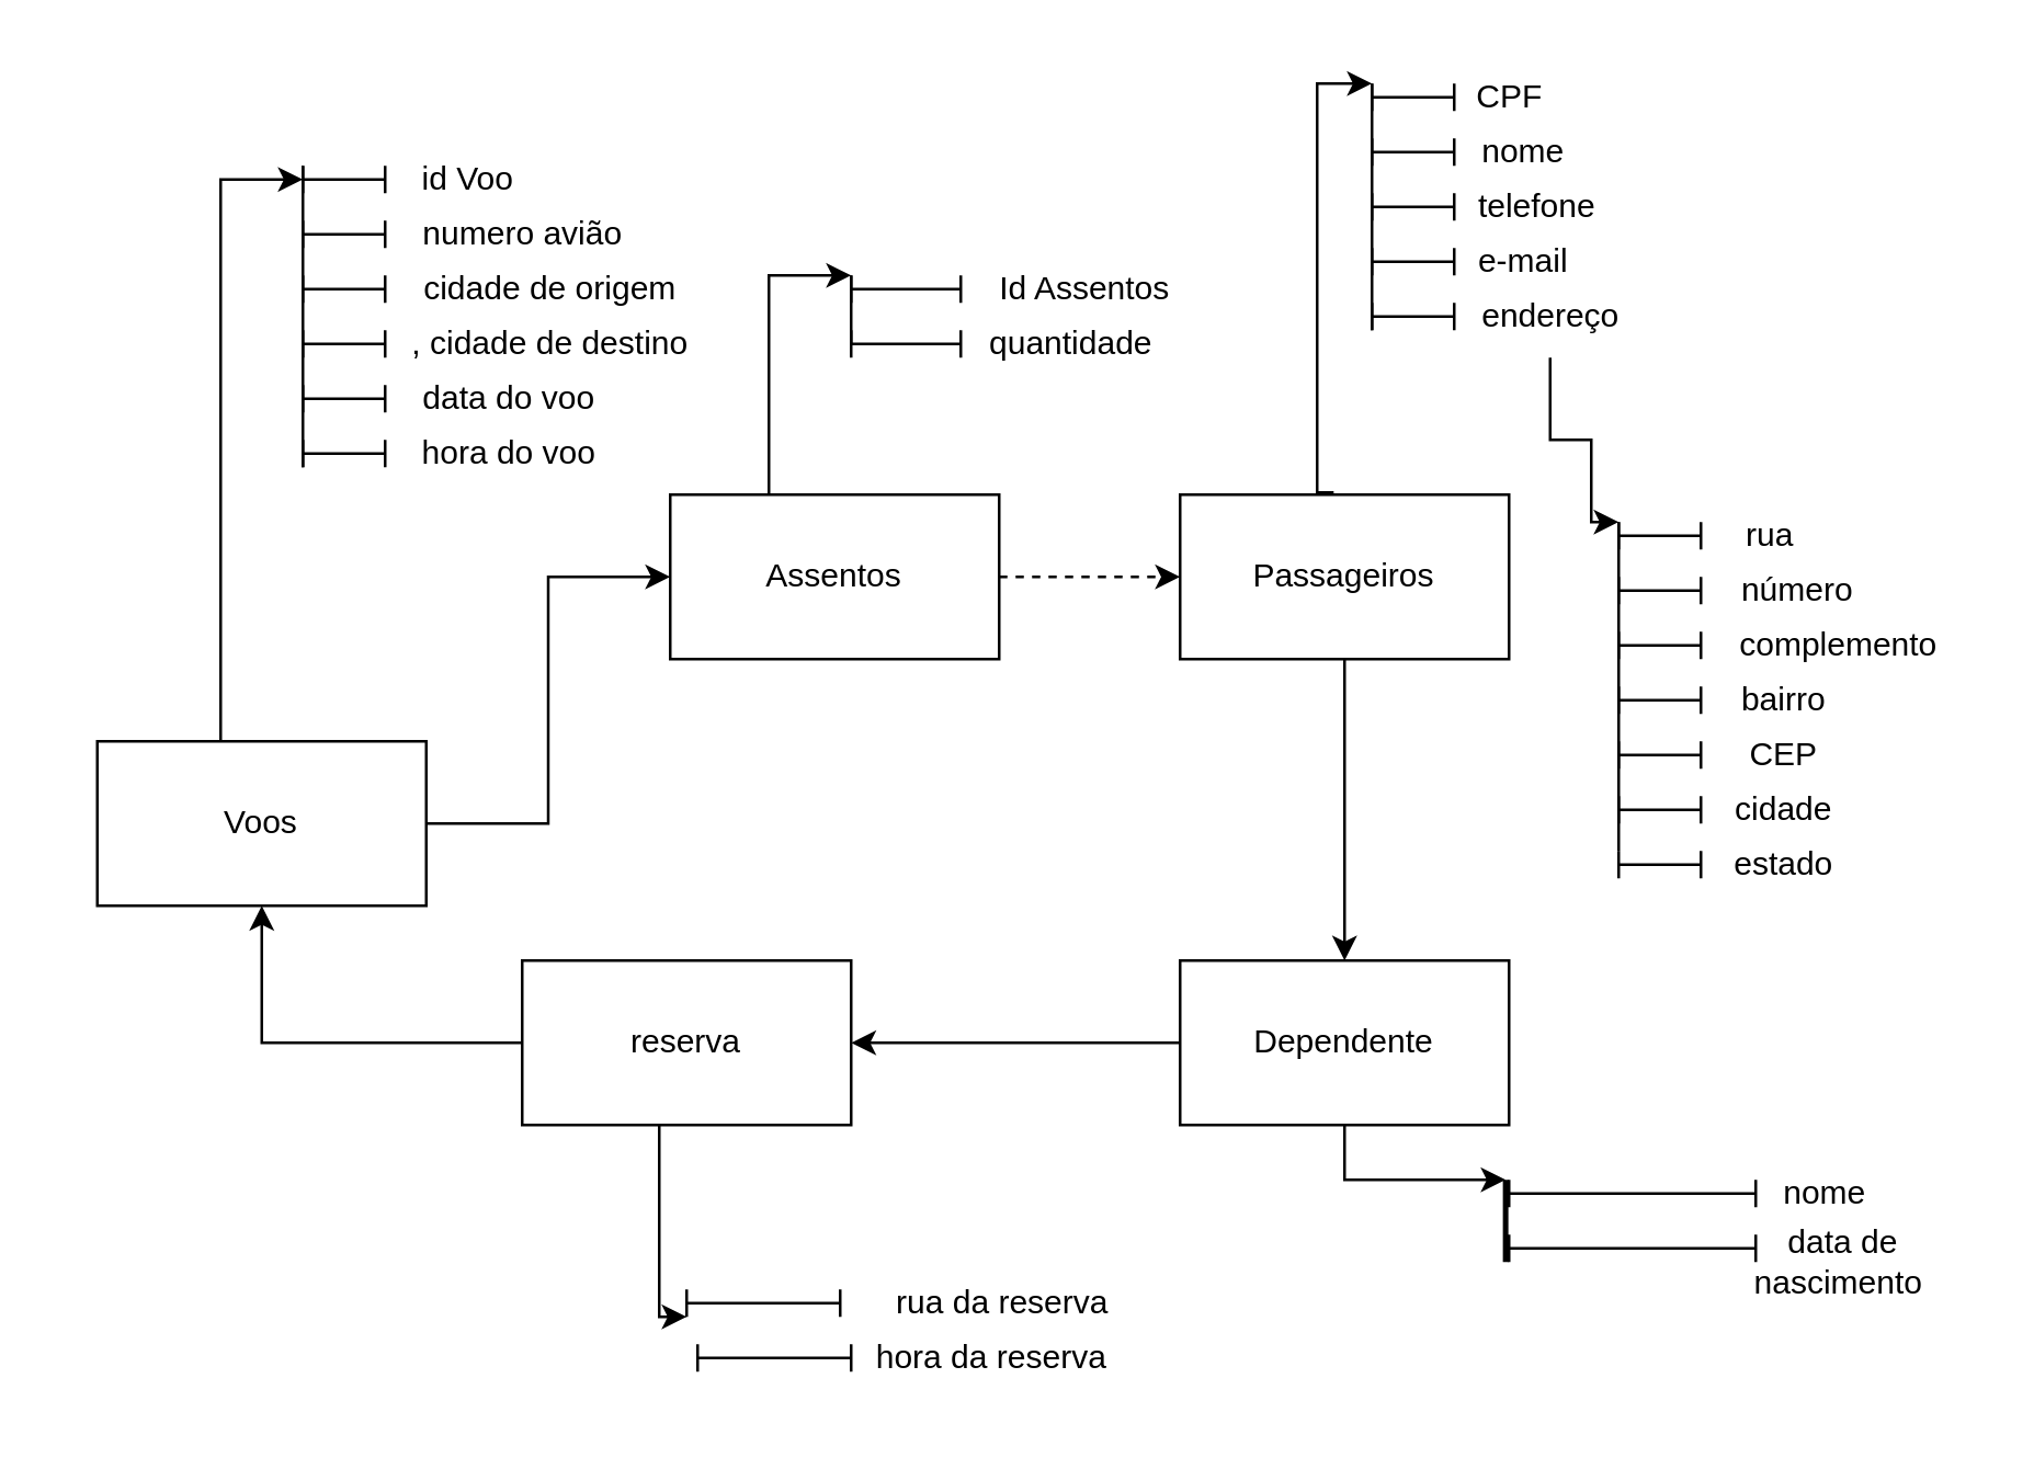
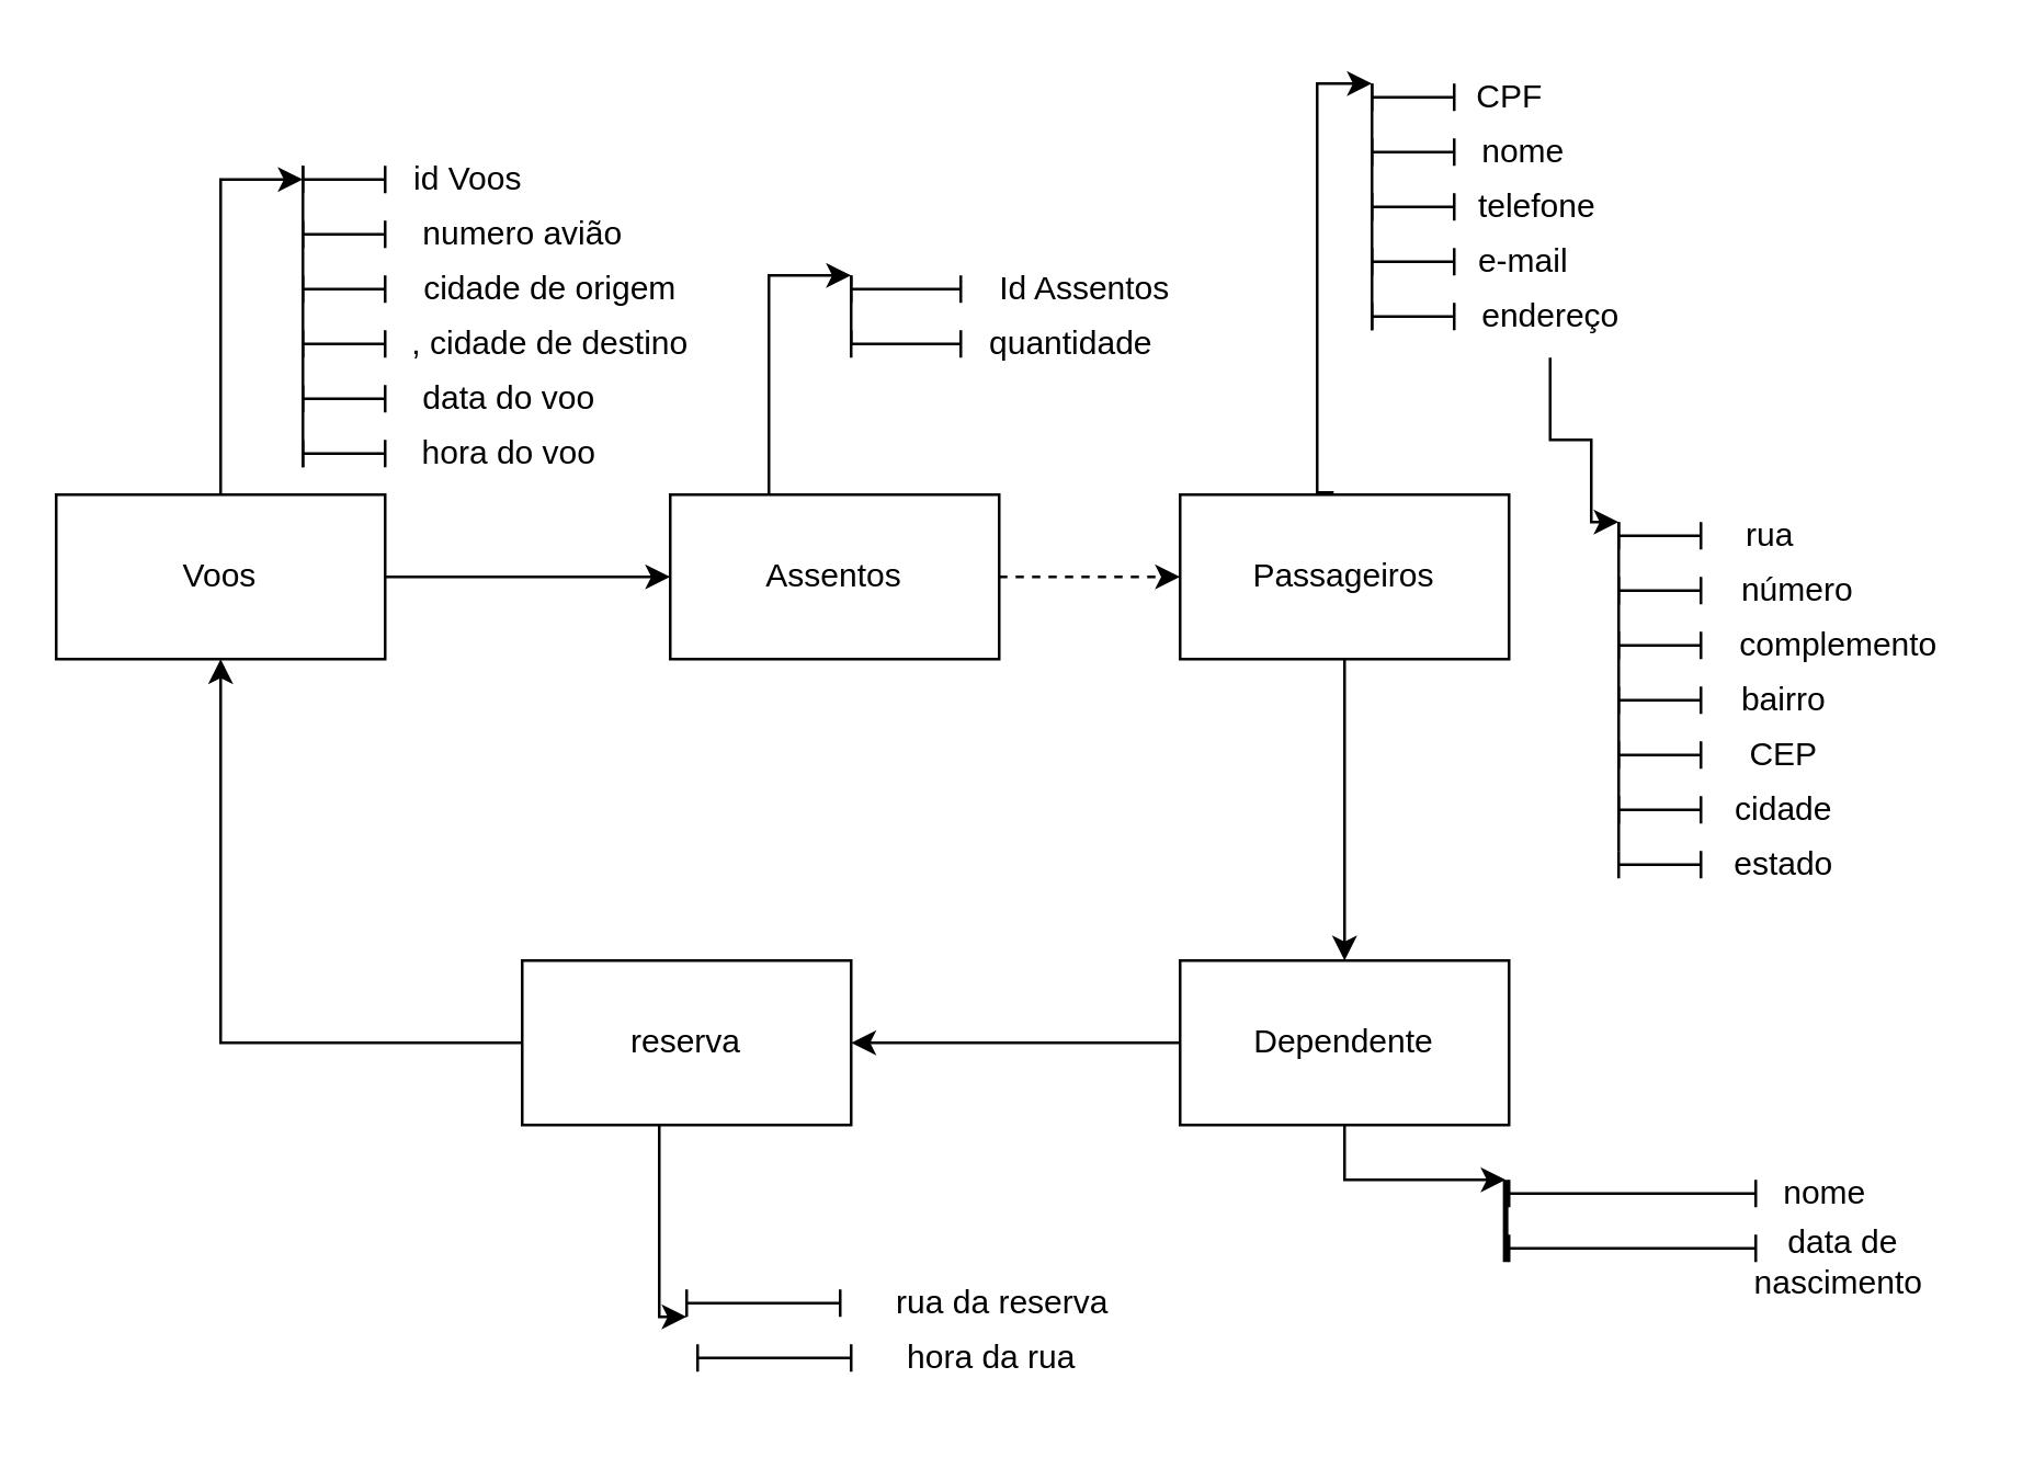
  <mxCell id="0" />
  <mxCell id="1" parent="0" />
  <mxCell id="2" style="edgeStyle=orthogonalEdgeStyle;rounded=0;orthogonalLoop=1;jettySize=auto;html=1;exitX=0.5;exitY=0;exitDx=0;exitDy=0;entryX=0;entryY=0.5;entryDx=0;entryDy=0;entryPerimeter=0;" edge="1" parent="1" source="4" target="12"><mxGeometry relative="1" as="geometry"><mxPoint x="80" y="60" as="targetPoint" /><Array as="points"><mxPoint x="80" y="65" /></Array></mxGeometry></mxCell>
  <mxCell id="3" style="edgeStyle=orthogonalEdgeStyle;rounded=0;orthogonalLoop=1;jettySize=auto;html=1;entryX=0;entryY=0.5;entryDx=0;entryDy=0;" edge="1" parent="1" source="4" target="26"><mxGeometry relative="1" as="geometry" /></mxCell>
- <mxCell id="4" value="Voos" style="rounded=0;whiteSpace=wrap;html=1;" vertex="1" parent="1"><mxGeometry x="35" y="270" width="120" height="60" as="geometry" /></mxCell>
+ <mxCell id="4" value="Voos" style="rounded=0;whiteSpace=wrap;html=1;" vertex="1" parent="1"><mxGeometry x="20" y="180" width="120" height="60" as="geometry" /></mxCell>
  <mxCell id="5" style="edgeStyle=orthogonalEdgeStyle;rounded=0;orthogonalLoop=1;jettySize=auto;html=1;" edge="1" parent="1" source="7"><mxGeometry relative="1" as="geometry"><mxPoint x="490" y="350" as="targetPoint" /></mxGeometry></mxCell>
  <mxCell id="6" style="edgeStyle=orthogonalEdgeStyle;rounded=0;orthogonalLoop=1;jettySize=auto;html=1;exitX=0.467;exitY=-0.013;exitDx=0;exitDy=0;exitPerimeter=0;entryX=0;entryY=0;entryDx=0;entryDy=0;entryPerimeter=0;" edge="1" parent="1" source="7" target="34"><mxGeometry relative="1" as="geometry"><mxPoint x="490" y="30" as="targetPoint" /><mxPoint x="610.029" y="150" as="sourcePoint" /><Array as="points"><mxPoint x="480" y="179" /><mxPoint x="480" y="30" /></Array></mxGeometry></mxCell>
  <mxCell id="7" value="Passageiros" style="rounded=0;whiteSpace=wrap;html=1;" vertex="1" parent="1"><mxGeometry x="430" y="180" width="120" height="60" as="geometry" /></mxCell>
  <mxCell id="8" style="edgeStyle=orthogonalEdgeStyle;rounded=0;orthogonalLoop=1;jettySize=auto;html=1;" edge="1" parent="1" source="10" target="59"><mxGeometry relative="1" as="geometry"><mxPoint x="600" y="380" as="targetPoint" /></mxGeometry></mxCell>
  <mxCell id="9" style="edgeStyle=orthogonalEdgeStyle;rounded=0;orthogonalLoop=1;jettySize=auto;html=1;" edge="1" parent="1" source="10"><mxGeometry relative="1" as="geometry"><mxPoint x="310" y="380" as="targetPoint" /></mxGeometry></mxCell>
  <mxCell id="10" value="Dependente" style="rounded=0;whiteSpace=wrap;html=1;" vertex="1" parent="1"><mxGeometry x="430" y="350" width="120" height="60" as="geometry" /></mxCell>
  <mxCell id="11" value="" style="endArrow=none;html=1;rounded=0;" edge="1" parent="1"><mxGeometry width="50" height="50" relative="1" as="geometry"><mxPoint x="110" y="140" as="sourcePoint" /><mxPoint x="110" y="60" as="targetPoint" /><Array as="points"><mxPoint x="110" y="170" /><mxPoint x="110" y="140" /></Array></mxGeometry></mxCell>
  <mxCell id="12" value="" style="shape=crossbar;whiteSpace=wrap;html=1;rounded=1;" vertex="1" parent="1"><mxGeometry x="110" y="60" width="30" height="10" as="geometry" /></mxCell>
- <mxCell id="13" value="id Voo" style="text;html=1;align=center;verticalAlign=middle;resizable=0;points=[];autosize=1;strokeColor=none;fillColor=none;" vertex="1" parent="1"><mxGeometry x="140" y="50" width="60" height="30" as="geometry" /></mxCell>
+ <mxCell id="13" value="id Voos" style="text;html=1;align=center;verticalAlign=middle;resizable=0;points=[];autosize=1;strokeColor=none;fillColor=none;" vertex="1" parent="1"><mxGeometry x="140" y="50" width="60" height="30" as="geometry" /></mxCell>
  <mxCell id="14" value="numero avião" style="text;html=1;align=center;verticalAlign=middle;resizable=0;points=[];autosize=1;strokeColor=none;fillColor=none;" vertex="1" parent="1"><mxGeometry x="140" y="70" width="100" height="30" as="geometry" /></mxCell>
  <mxCell id="15" value="" style="shape=crossbar;whiteSpace=wrap;html=1;rounded=1;" vertex="1" parent="1"><mxGeometry x="110" y="80" width="30" height="10" as="geometry" /></mxCell>
  <mxCell id="16" value="cidade de origem" style="text;html=1;align=center;verticalAlign=middle;resizable=0;points=[];autosize=1;strokeColor=none;fillColor=none;" vertex="1" parent="1"><mxGeometry x="140" y="90" width="120" height="30" as="geometry" /></mxCell>
  <mxCell id="17" value="" style="shape=crossbar;whiteSpace=wrap;html=1;rounded=1;" vertex="1" parent="1"><mxGeometry x="110" y="100" width="30" height="10" as="geometry" /></mxCell>
  <mxCell id="18" value="" style="shape=crossbar;whiteSpace=wrap;html=1;rounded=1;" vertex="1" parent="1"><mxGeometry x="110" y="120" width="30" height="10" as="geometry" /></mxCell>
  <mxCell id="19" value=", cidade de destino" style="text;html=1;align=center;verticalAlign=middle;resizable=0;points=[];autosize=1;strokeColor=none;fillColor=none;" vertex="1" parent="1"><mxGeometry x="140" y="110" width="120" height="30" as="geometry" /></mxCell>
  <mxCell id="20" value="" style="shape=crossbar;whiteSpace=wrap;html=1;rounded=1;" vertex="1" parent="1"><mxGeometry x="110" y="140" width="30" height="10" as="geometry" /></mxCell>
  <mxCell id="21" value="data do voo " style="text;html=1;align=center;verticalAlign=middle;resizable=0;points=[];autosize=1;strokeColor=none;fillColor=none;" vertex="1" parent="1"><mxGeometry x="140" y="130" width="90" height="30" as="geometry" /></mxCell>
  <mxCell id="22" value="" style="shape=crossbar;whiteSpace=wrap;html=1;rounded=1;" vertex="1" parent="1"><mxGeometry x="110" y="160" width="30" height="10" as="geometry" /></mxCell>
  <mxCell id="23" value="hora do voo " style="text;html=1;align=center;verticalAlign=middle;resizable=0;points=[];autosize=1;strokeColor=none;fillColor=none;" vertex="1" parent="1"><mxGeometry x="140" y="150" width="90" height="30" as="geometry" /></mxCell>
  <mxCell id="24" style="edgeStyle=orthogonalEdgeStyle;rounded=0;orthogonalLoop=1;jettySize=auto;html=1;entryX=0;entryY=0.5;entryDx=0;entryDy=0;dashed=1;" edge="1" parent="1" source="26" target="7"><mxGeometry relative="1" as="geometry" /></mxCell>
  <mxCell id="25" style="edgeStyle=orthogonalEdgeStyle;rounded=0;orthogonalLoop=1;jettySize=auto;html=1;" edge="1" parent="1"><mxGeometry relative="1" as="geometry"><mxPoint x="310" y="100" as="targetPoint" /><mxPoint x="280" y="180" as="sourcePoint" /><Array as="points"><mxPoint x="280" y="100" /></Array></mxGeometry></mxCell>
  <mxCell id="26" value="Assentos" style="rounded=0;whiteSpace=wrap;html=1;" vertex="1" parent="1"><mxGeometry x="244" y="180" width="120" height="60" as="geometry" /></mxCell>
  <mxCell id="27" value="" style="endArrow=none;html=1;rounded=0;exitX=0;exitY=0.5;exitDx=0;exitDy=0;exitPerimeter=0;" edge="1" parent="1" source="30"><mxGeometry width="50" height="50" relative="1" as="geometry"><mxPoint x="310" y="170" as="sourcePoint" /><mxPoint x="310" y="100" as="targetPoint" /><Array as="points" /></mxGeometry></mxCell>
  <mxCell id="28" value="" style="shape=crossbar;whiteSpace=wrap;html=1;rounded=1;strokeWidth=1;perimeterSpacing=0;gradientColor=none;" vertex="1" parent="1"><mxGeometry x="310" y="100" width="40" height="10" as="geometry" /></mxCell>
  <mxCell id="29" value="Id Assentos" style="text;html=1;align=center;verticalAlign=middle;resizable=0;points=[];autosize=1;strokeColor=none;fillColor=none;" vertex="1" parent="1"><mxGeometry x="350" y="90" width="90" height="30" as="geometry" /></mxCell>
  <mxCell id="30" value="" style="shape=crossbar;whiteSpace=wrap;html=1;rounded=1;" vertex="1" parent="1"><mxGeometry x="310" y="120" width="40" height="10" as="geometry" /></mxCell>
  <mxCell id="31" value="quantidade" style="text;html=1;align=center;verticalAlign=middle;resizable=0;points=[];autosize=1;strokeColor=none;fillColor=none;" vertex="1" parent="1"><mxGeometry x="350" y="110" width="80" height="30" as="geometry" /></mxCell>
  <mxCell id="32" value="" style="shape=crossbar;whiteSpace=wrap;html=1;rounded=1;" vertex="1" parent="1"><mxGeometry x="500" y="50" width="30" height="10" as="geometry" /></mxCell>
  <mxCell id="33" value="" style="endArrow=none;html=1;rounded=0;" edge="1" parent="1"><mxGeometry width="50" height="50" relative="1" as="geometry"><mxPoint x="500" y="120" as="sourcePoint" /><mxPoint x="500" y="30" as="targetPoint" /><Array as="points" /></mxGeometry></mxCell>
  <mxCell id="34" value="" style="shape=crossbar;whiteSpace=wrap;html=1;rounded=1;strokeWidth=1;perimeterSpacing=0;gradientColor=none;" vertex="1" parent="1"><mxGeometry x="500" y="30" width="30" height="10" as="geometry" /></mxCell>
  <mxCell id="35" value="" style="shape=crossbar;whiteSpace=wrap;html=1;rounded=1;strokeWidth=1;perimeterSpacing=0;gradientColor=none;" vertex="1" parent="1"><mxGeometry x="500" y="70" width="30" height="10" as="geometry" /></mxCell>
  <mxCell id="36" value="" style="shape=crossbar;whiteSpace=wrap;html=1;rounded=1;" vertex="1" parent="1"><mxGeometry x="500" y="90" width="30" height="10" as="geometry" /></mxCell>
  <mxCell id="37" value="" style="shape=crossbar;whiteSpace=wrap;html=1;rounded=1;strokeWidth=1;perimeterSpacing=0;gradientColor=none;" vertex="1" parent="1"><mxGeometry x="500" y="110" width="30" height="10" as="geometry" /></mxCell>
  <mxCell id="38" value="CPF" style="text;html=1;align=center;verticalAlign=middle;resizable=0;points=[];autosize=1;strokeColor=none;fillColor=none;" vertex="1" parent="1"><mxGeometry x="525" width="50" height="30" as="geometry" y="20" /></mxCell>
  <mxCell id="39" value="nome" style="text;html=1;align=center;verticalAlign=middle;resizable=0;points=[];autosize=1;strokeColor=none;fillColor=none;" vertex="1" parent="1"><mxGeometry x="530" y="40" width="50" height="30" as="geometry" /></mxCell>
  <mxCell id="40" value="telefone" style="text;html=1;align=center;verticalAlign=middle;resizable=0;points=[];autosize=1;strokeColor=none;fillColor=none;" vertex="1" parent="1"><mxGeometry x="525" y="60" width="70" height="30" as="geometry" /></mxCell>
  <mxCell id="41" value="e-mail" style="text;html=1;align=center;verticalAlign=middle;resizable=0;points=[];autosize=1;strokeColor=none;fillColor=none;" vertex="1" parent="1"><mxGeometry x="525" y="80" width="60" height="30" as="geometry" /></mxCell>
  <mxCell id="42" style="edgeStyle=orthogonalEdgeStyle;rounded=0;orthogonalLoop=1;jettySize=auto;html=1;" edge="1" parent="1" source="43"><mxGeometry relative="1" as="geometry"><mxPoint x="590" y="190" as="targetPoint" /><Array as="points"><mxPoint x="565" y="160" /><mxPoint x="580" y="160" /><mxPoint x="580" y="190" /></Array></mxGeometry></mxCell>
  <mxCell id="43" value="endereço" style="text;html=1;align=center;verticalAlign=middle;resizable=0;points=[];autosize=1;strokeColor=none;fillColor=none;" vertex="1" parent="1"><mxGeometry x="530" y="100" width="70" height="30" as="geometry" /></mxCell>
  <mxCell id="44" value="" style="shape=crossbar;whiteSpace=wrap;html=1;rounded=1;strokeWidth=1;perimeterSpacing=0;gradientColor=none;" vertex="1" parent="1"><mxGeometry x="590" y="190" width="30" height="10" as="geometry" /></mxCell>
  <mxCell id="45" value="" style="shape=crossbar;whiteSpace=wrap;html=1;rounded=1;" vertex="1" parent="1"><mxGeometry x="590" y="210" width="30" height="10" as="geometry" /></mxCell>
  <mxCell id="46" value="" style="shape=crossbar;whiteSpace=wrap;html=1;rounded=1;strokeWidth=1;perimeterSpacing=0;gradientColor=none;" vertex="1" parent="1"><mxGeometry x="590" y="230" width="30" height="10" as="geometry" /></mxCell>
  <mxCell id="47" value="" style="shape=crossbar;whiteSpace=wrap;html=1;rounded=1;" vertex="1" parent="1"><mxGeometry x="590" y="250" width="30" height="10" as="geometry" /></mxCell>
  <mxCell id="48" value="" style="endArrow=none;html=1;rounded=0;" edge="1" parent="1"><mxGeometry width="50" height="50" relative="1" as="geometry"><mxPoint x="590" y="310" as="sourcePoint" /><mxPoint x="590" y="190" as="targetPoint" /><Array as="points" /></mxGeometry></mxCell>
  <mxCell id="49" value="rua" style="text;html=1;align=center;verticalAlign=middle;resizable=0;points=[];autosize=1;strokeColor=none;fillColor=none;" vertex="1" parent="1"><mxGeometry x="625" y="180" width="40" height="30" as="geometry" /></mxCell>
  <mxCell id="50" value="complemento" style="text;html=1;align=center;verticalAlign=middle;resizable=0;points=[];autosize=1;strokeColor=none;fillColor=none;" vertex="1" parent="1"><mxGeometry x="620" y="220" width="100" height="30" as="geometry" /></mxCell>
  <mxCell id="51" value="número" style="text;html=1;align=center;verticalAlign=middle;resizable=0;points=[];autosize=1;strokeColor=none;fillColor=none;" vertex="1" parent="1"><mxGeometry x="625" y="200" width="60" height="30" as="geometry" /></mxCell>
  <mxCell id="52" value="CEP" style="text;html=1;align=center;verticalAlign=middle;resizable=0;points=[];autosize=1;strokeColor=none;fillColor=none;" vertex="1" parent="1"><mxGeometry x="625" y="260" width="50" height="30" as="geometry" /></mxCell>
  <mxCell id="53" value="bairro" style="text;html=1;align=center;verticalAlign=middle;resizable=0;points=[];autosize=1;strokeColor=none;fillColor=none;" vertex="1" parent="1"><mxGeometry x="625" y="240" width="50" height="30" as="geometry" /></mxCell>
  <mxCell id="54" value="" style="shape=crossbar;whiteSpace=wrap;html=1;rounded=1;" vertex="1" parent="1"><mxGeometry x="590" y="270" width="30" height="10" as="geometry" /></mxCell>
  <mxCell id="55" value="" style="shape=crossbar;whiteSpace=wrap;html=1;rounded=1;" vertex="1" parent="1"><mxGeometry x="590" y="290" width="30" height="10" as="geometry" /></mxCell>
  <mxCell id="56" value="" style="shape=crossbar;whiteSpace=wrap;html=1;rounded=1;" vertex="1" parent="1"><mxGeometry x="590" y="310" width="30" height="10" as="geometry" /></mxCell>
  <mxCell id="57" value="cidade" style="text;html=1;align=center;verticalAlign=middle;resizable=0;points=[];autosize=1;strokeColor=none;fillColor=none;" vertex="1" parent="1"><mxGeometry x="620" y="280" width="60" height="30" as="geometry" /></mxCell>
  <mxCell id="58" value="estado" style="text;html=1;align=center;verticalAlign=middle;resizable=0;points=[];autosize=1;strokeColor=none;fillColor=none;" vertex="1" parent="1"><mxGeometry x="620" y="300" width="60" height="30" as="geometry" /></mxCell>
  <mxCell id="59" value="" style="line;strokeWidth=2;html=1;rotation=90;" vertex="1" parent="1"><mxGeometry x="533.75" y="441.25" width="30" height="7.5" as="geometry" /></mxCell>
  <mxCell id="60" value="" style="shape=crossbar;whiteSpace=wrap;html=1;rounded=1;" vertex="1" parent="1"><mxGeometry x="550" y="450" width="90" height="10" as="geometry" /></mxCell>
  <mxCell id="61" value="" style="shape=crossbar;whiteSpace=wrap;html=1;rounded=1;" vertex="1" parent="1"><mxGeometry x="550" y="430" width="90" height="10" as="geometry" /></mxCell>
  <mxCell id="62" value="nome" style="text;html=1;align=center;verticalAlign=middle;resizable=0;points=[];autosize=1;strokeColor=none;fillColor=none;" vertex="1" parent="1"><mxGeometry x="640" y="420" width="50" height="30" as="geometry" /></mxCell>
  <mxCell id="63" value="&amp;nbsp;data de&lt;br&gt;nascimento" style="text;html=1;align=center;verticalAlign=middle;resizable=0;points=[];autosize=1;strokeColor=none;fillColor=none;" vertex="1" parent="1"><mxGeometry x="630" y="440" width="80" height="40" as="geometry" /></mxCell>
  <mxCell id="64" style="edgeStyle=orthogonalEdgeStyle;rounded=0;orthogonalLoop=1;jettySize=auto;html=1;" edge="1" parent="1" source="66"><mxGeometry relative="1" as="geometry"><mxPoint x="250" y="480" as="targetPoint" /><Array as="points"><mxPoint x="240" y="480" /></Array></mxGeometry></mxCell>
  <mxCell id="65" style="edgeStyle=orthogonalEdgeStyle;rounded=0;orthogonalLoop=1;jettySize=auto;html=1;entryX=0.5;entryY=1;entryDx=0;entryDy=0;" edge="1" parent="1" source="66" target="4"><mxGeometry relative="1" as="geometry" /></mxCell>
  <mxCell id="66" value="reserva" style="rounded=0;whiteSpace=wrap;html=1;" vertex="1" parent="1"><mxGeometry x="190" y="350" width="120" height="60" as="geometry" /></mxCell>
  <mxCell id="67" value="rua da reserva" style="text;html=1;align=center;verticalAlign=middle;resizable=0;points=[];autosize=1;strokeColor=none;fillColor=none;" vertex="1" parent="1"><mxGeometry x="310" y="460" width="110" height="30" as="geometry" /></mxCell>
- <mxCell id="68" value="hora da reserva" style="text;html=1;align=center;verticalAlign=middle;resizable=0;points=[];autosize=1;strokeColor=none;fillColor=none;" vertex="1" parent="1"><mxGeometry x="306" y="480" width="110" height="30" as="geometry" /></mxCell>
+ <mxCell id="68" value="hora da rua" style="text;html=1;align=center;verticalAlign=middle;resizable=0;points=[];autosize=1;strokeColor=none;fillColor=none;" vertex="1" parent="1"><mxGeometry x="306" y="480" width="110" height="30" as="geometry" /></mxCell>
  <mxCell id="69" value="" style="shape=crossbar;whiteSpace=wrap;html=1;rounded=1;" vertex="1" parent="1"><mxGeometry x="254" y="490" width="56" height="10" as="geometry" /></mxCell>
  <mxCell id="70" value="" style="shape=crossbar;whiteSpace=wrap;html=1;rounded=1;" vertex="1" parent="1"><mxGeometry x="250" y="470" width="56" height="10" as="geometry" /></mxCell>
